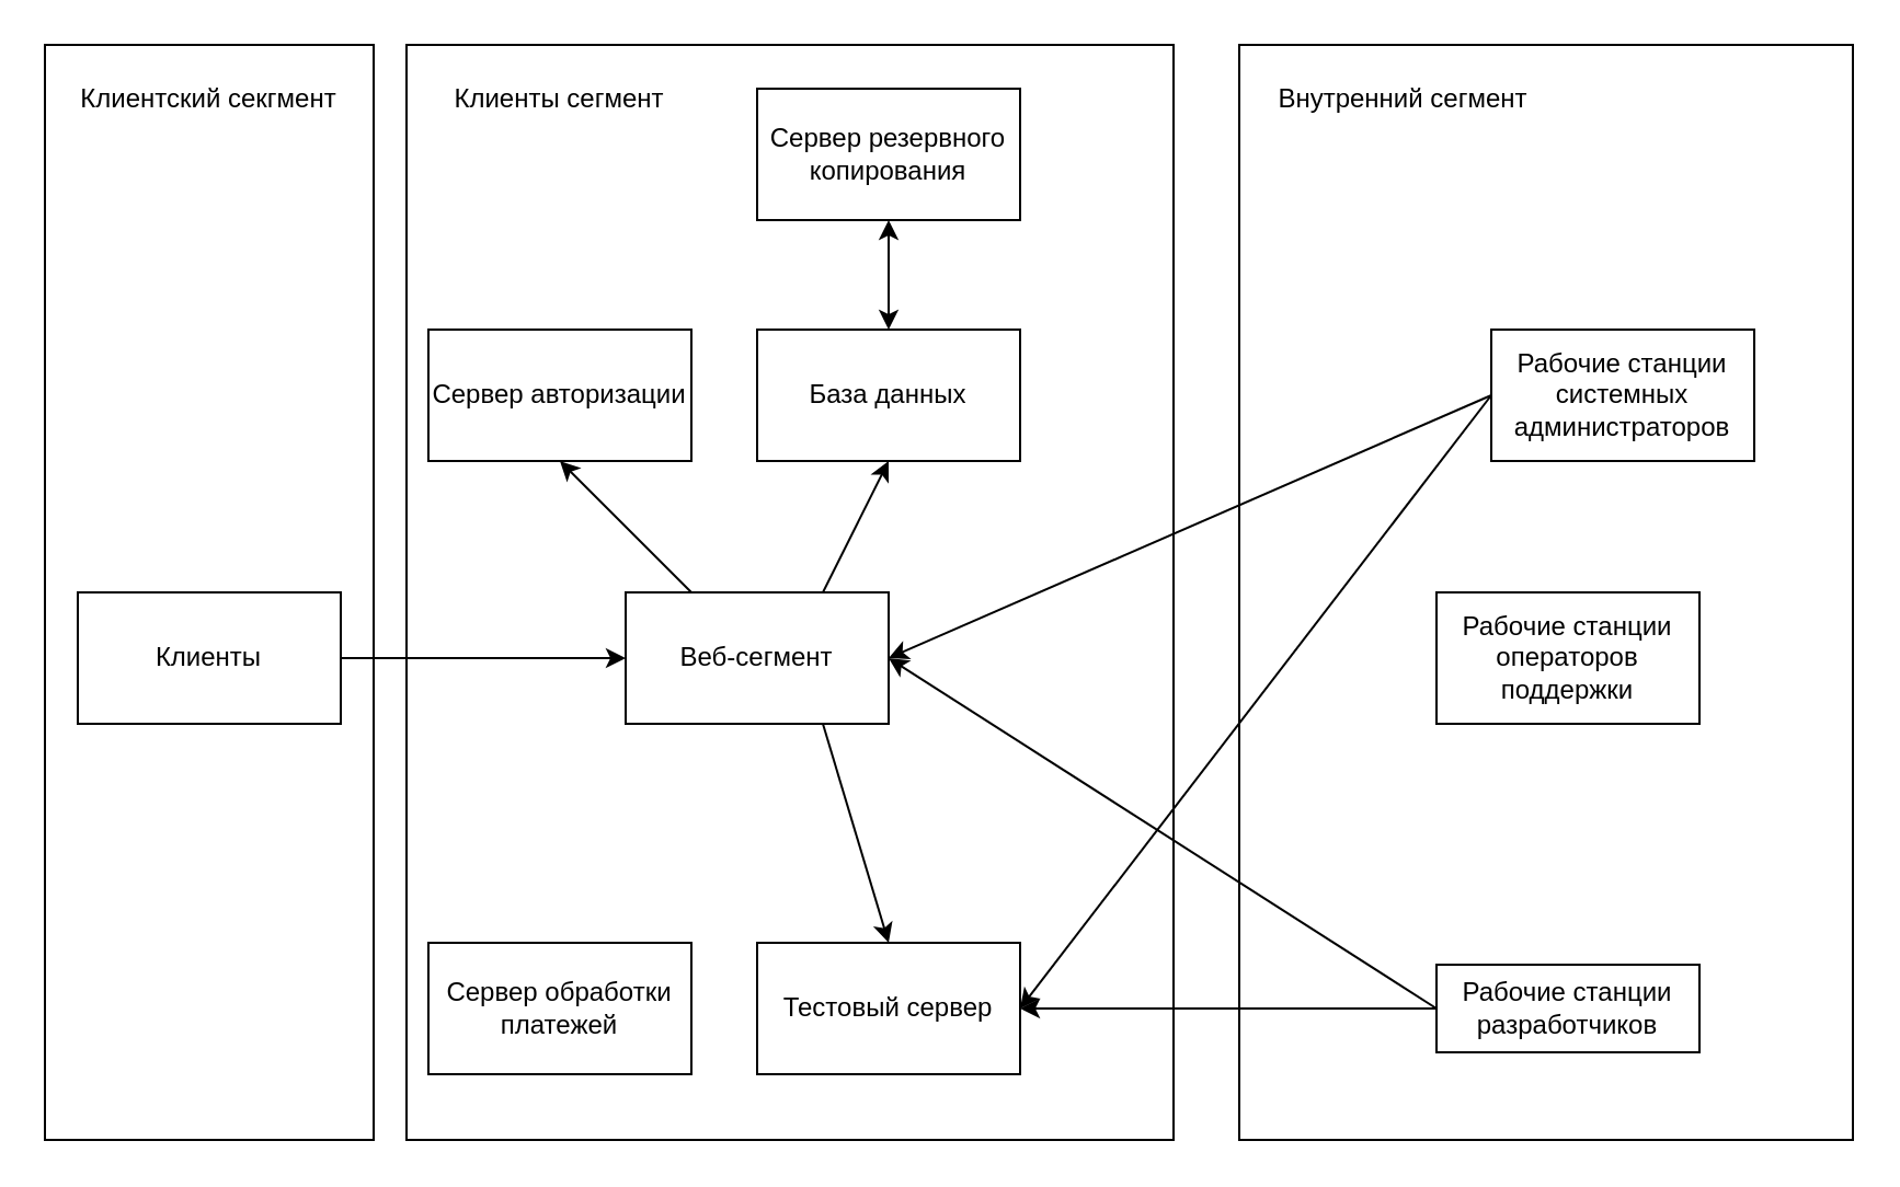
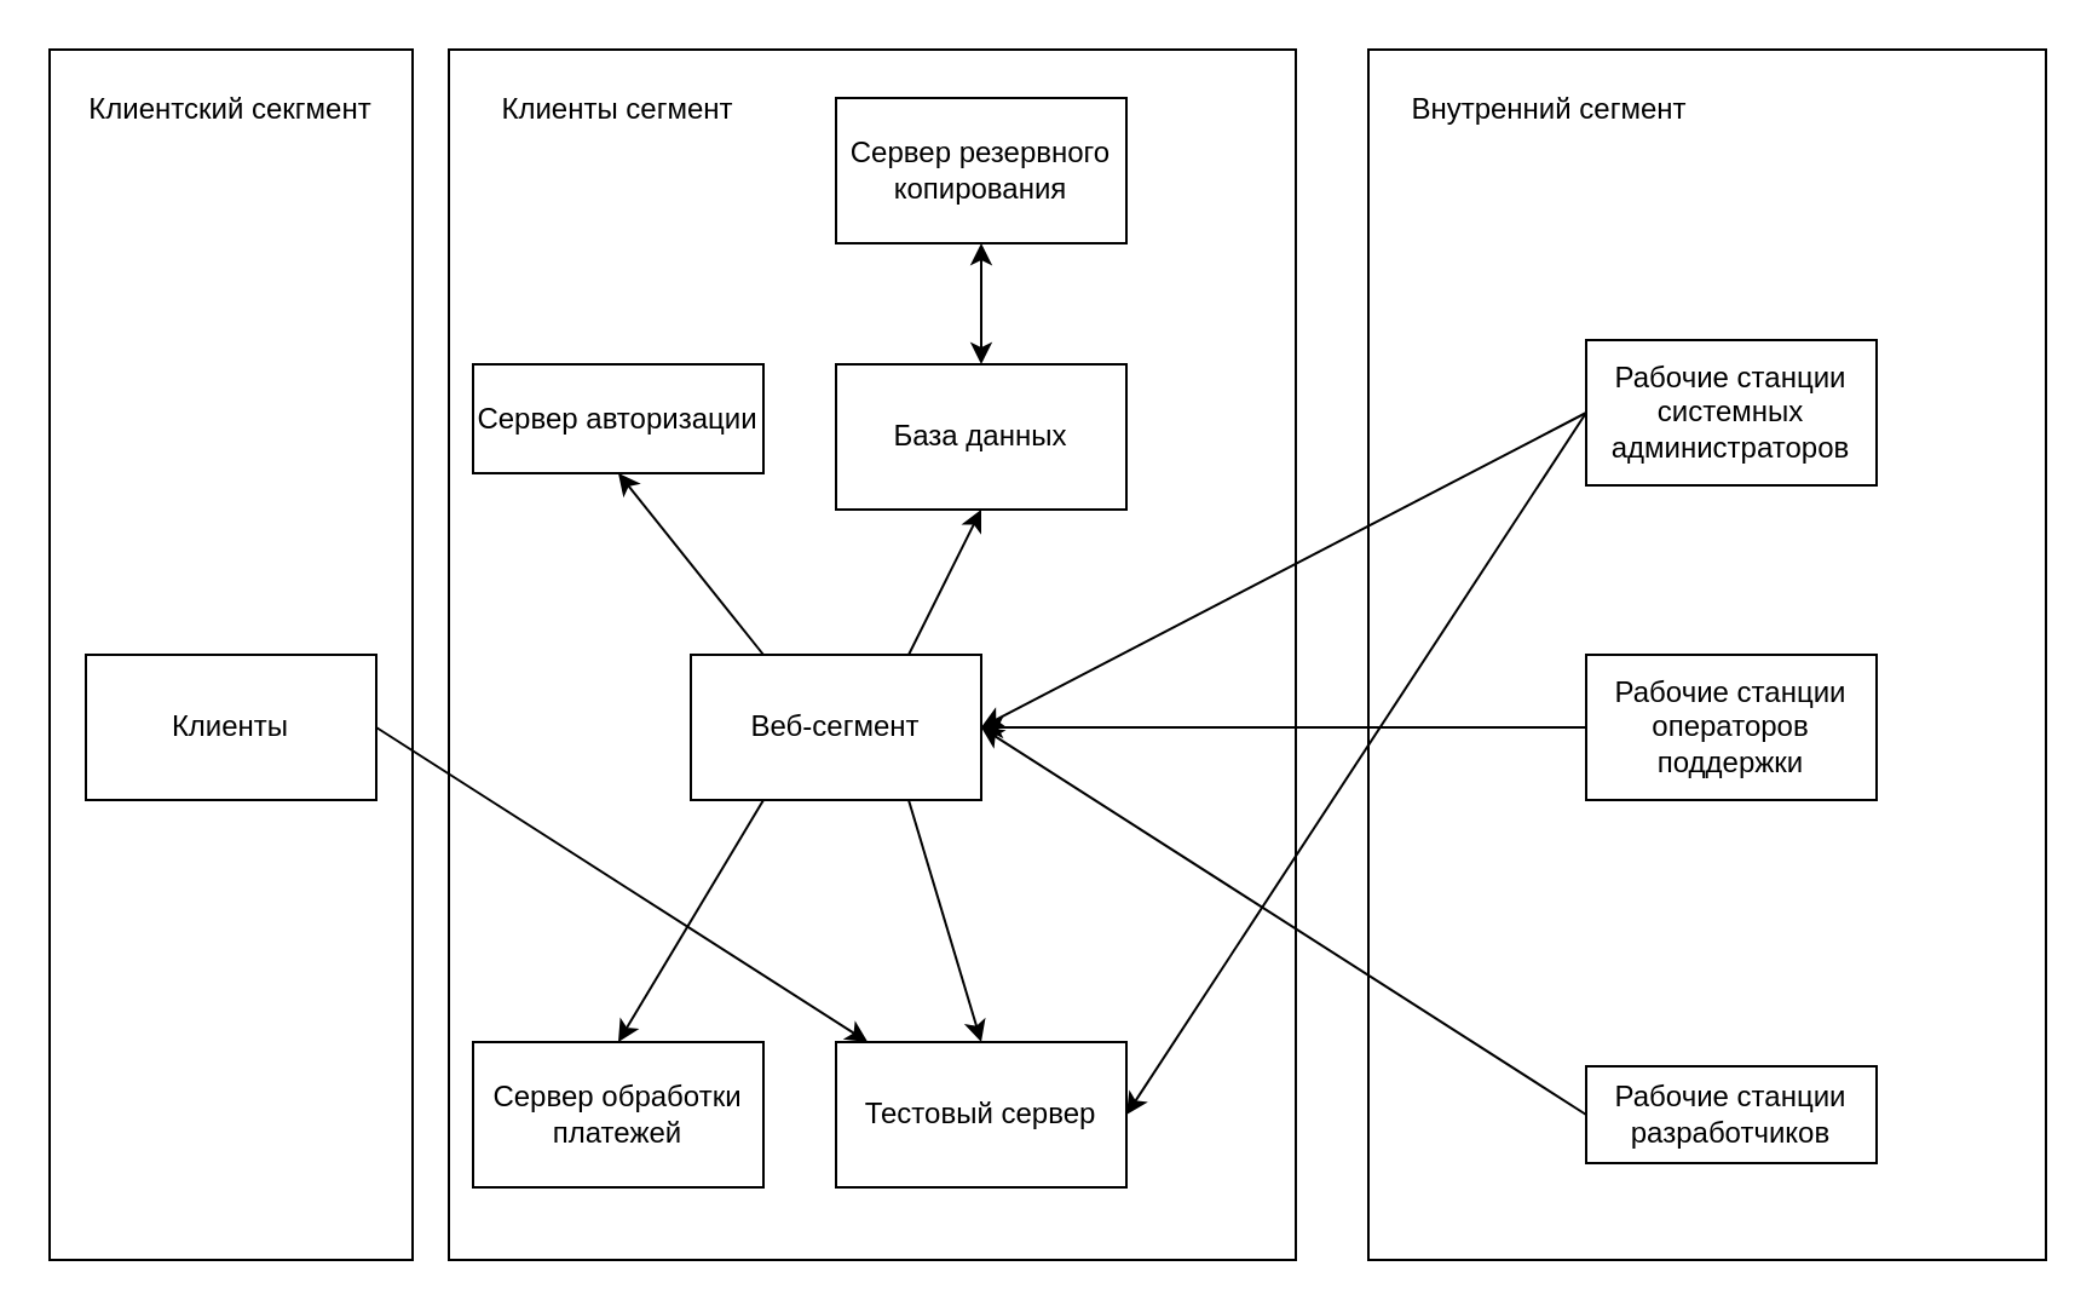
  <mxCell id="0" />
  <mxCell id="1" parent="0" />
  <mxCell id="2" value="" style="rounded=0;whiteSpace=wrap;html=1;" vertex="1" parent="1"><mxGeometry x="565" y="20" width="280" height="500" as="geometry" /></mxCell>
  <mxCell id="3" value="" style="rounded=0;whiteSpace=wrap;html=1;" vertex="1" parent="1"><mxGeometry x="185" y="20" width="350" height="500" as="geometry" /></mxCell>
  <mxCell id="4" value="" style="rounded=0;whiteSpace=wrap;html=1;" vertex="1" parent="1"><mxGeometry x="20" y="20" width="150" height="500" as="geometry" /></mxCell>
  <mxCell id="5" value="Клиенты" style="rounded=0;whiteSpace=wrap;html=1;" vertex="1" parent="1"><mxGeometry x="35" y="270" width="120" height="60" as="geometry" /></mxCell>
  <mxCell id="6" value="Веб-сегмент" style="rounded=0;whiteSpace=wrap;html=1;" vertex="1" parent="1"><mxGeometry x="285" y="270" width="120" height="60" as="geometry" /></mxCell>
- <mxCell id="7" value="Сервер авторизации" style="rounded=0;whiteSpace=wrap;html=1;" vertex="1" parent="1"><mxGeometry x="195" y="150" width="120" height="60" as="geometry" /></mxCell>
+ <mxCell id="7" value="Сервер авторизации" style="rounded=0;whiteSpace=wrap;html=1;" vertex="1" parent="1"><mxGeometry x="195" y="150" width="120" height="45" as="geometry" /></mxCell>
  <mxCell id="8" value="Сервер обработки платежей" style="rounded=0;whiteSpace=wrap;html=1;" vertex="1" parent="1"><mxGeometry x="195" y="430" width="120" height="60" as="geometry" /></mxCell>
  <mxCell id="9" value="База данных" style="rounded=0;whiteSpace=wrap;html=1;" vertex="1" parent="1"><mxGeometry x="345" y="150" width="120" height="60" as="geometry" /></mxCell>
  <mxCell id="10" value="Сервер резервного копирования" style="rounded=0;whiteSpace=wrap;html=1;" vertex="1" parent="1"><mxGeometry x="345" y="40" width="120" height="60" as="geometry" /></mxCell>
  <mxCell id="11" value="Рабочие станции операторов поддержки" style="rounded=0;whiteSpace=wrap;html=1;" vertex="1" parent="1"><mxGeometry x="655" y="270" width="120" height="60" as="geometry" /></mxCell>
  <mxCell id="12" value="Рабочие станции разработчиков" style="rounded=0;whiteSpace=wrap;html=1;" vertex="1" parent="1"><mxGeometry x="655" y="440" width="120" height="40" as="geometry" /></mxCell>
- <mxCell id="13" value="Рабочие станции системных администраторов" style="rounded=0;whiteSpace=wrap;html=1;" vertex="1" parent="1"><mxGeometry x="680" y="150" width="120" height="60" as="geometry" /></mxCell>
- <mxCell id="14" value="" style="endArrow=classic;html=1;rounded=0;exitX=1;exitY=0.5;exitDx=0;exitDy=0;entryX=0;entryY=0.5;entryDx=0;entryDy=0;" edge="1" parent="1" source="5" target="6"><mxGeometry width="50" height="50" relative="1" as="geometry"><mxPoint x="325" y="260" as="sourcePoint" /><mxPoint x="375" y="210" as="targetPoint" /></mxGeometry></mxCell>
+ <mxCell id="13" value="Рабочие станции системных администраторов" style="rounded=0;whiteSpace=wrap;html=1;" vertex="1" parent="1"><mxGeometry x="655" y="140" width="120" height="60" as="geometry" /></mxCell>
+ <mxCell id="14" value="" style="endArrow=classic;html=1;rounded=0;exitX=1;exitY=0.5;exitDx=0;exitDy=0;" edge="1" parent="1" source="5" target="19"><mxGeometry width="50" height="50" relative="1" as="geometry"><mxPoint x="325" y="260" as="sourcePoint" /><mxPoint x="375" y="210" as="targetPoint" /></mxGeometry></mxCell>
  <mxCell id="15" value="" style="endArrow=classic;html=1;rounded=0;exitX=0.25;exitY=0;exitDx=0;exitDy=0;entryX=0.5;entryY=1;entryDx=0;entryDy=0;" edge="1" parent="1" source="6" target="7"><mxGeometry width="50" height="50" relative="1" as="geometry"><mxPoint x="315" y="260" as="sourcePoint" /><mxPoint x="365" y="210" as="targetPoint" /></mxGeometry></mxCell>
  <mxCell id="16" value="" style="endArrow=classic;html=1;rounded=0;exitX=0.75;exitY=0;exitDx=0;exitDy=0;entryX=0.5;entryY=1;entryDx=0;entryDy=0;" edge="1" parent="1" source="6" target="9"><mxGeometry width="50" height="50" relative="1" as="geometry"><mxPoint x="435" y="260" as="sourcePoint" /><mxPoint x="485" y="210" as="targetPoint" /></mxGeometry></mxCell>
+ <mxCell id="17" value="" style="endArrow=classic;html=1;rounded=0;entryX=0.5;entryY=0;entryDx=0;entryDy=0;exitX=0.25;exitY=1;exitDx=0;exitDy=0;" edge="1" parent="1" source="6" target="8"><mxGeometry width="50" height="50" relative="1" as="geometry"><mxPoint x="385" y="370" as="sourcePoint" /><mxPoint x="335" y="350" as="targetPoint" /></mxGeometry></mxCell>
  <mxCell id="18" value="" style="endArrow=classic;startArrow=classic;html=1;rounded=0;exitX=0.5;exitY=0;exitDx=0;exitDy=0;entryX=0.5;entryY=1;entryDx=0;entryDy=0;" edge="1" parent="1" source="9" target="10"><mxGeometry width="50" height="50" relative="1" as="geometry"><mxPoint x="545" y="350" as="sourcePoint" /><mxPoint x="615.711" y="300" as="targetPoint" /></mxGeometry></mxCell>
  <mxCell id="19" value="Тестовый сервер" style="rounded=0;whiteSpace=wrap;html=1;" vertex="1" parent="1"><mxGeometry x="345" y="430" width="120" height="60" as="geometry" /></mxCell>
  <mxCell id="20" value="" style="endArrow=classic;html=1;rounded=0;entryX=0.5;entryY=0;entryDx=0;entryDy=0;" edge="1" parent="1" target="19"><mxGeometry width="50" height="50" relative="1" as="geometry"><mxPoint x="375" y="330" as="sourcePoint" /><mxPoint x="325" y="350" as="targetPoint" /></mxGeometry></mxCell>
- <mxCell id="22" value="" style="endArrow=classic;html=1;rounded=0;exitX=0;exitY=0.5;exitDx=0;exitDy=0;entryX=1;entryY=0.5;entryDx=0;entryDy=0;" edge="1" parent="1" source="12" target="19"><mxGeometry width="50" height="50" relative="1" as="geometry"><mxPoint x="165" y="520" as="sourcePoint" /><mxPoint x="215" y="470" as="targetPoint" /></mxGeometry></mxCell>
+ <mxCell id="21" value="" style="endArrow=classic;html=1;rounded=0;exitX=0;exitY=0.5;exitDx=0;exitDy=0;entryX=1;entryY=0.5;entryDx=0;entryDy=0;" edge="1" parent="1" source="11" target="6"><mxGeometry width="50" height="50" relative="1" as="geometry"><mxPoint x="225" y="540" as="sourcePoint" /><mxPoint x="275" y="490" as="targetPoint" /></mxGeometry></mxCell>
  <mxCell id="23" value="" style="endArrow=classic;html=1;rounded=0;exitX=0;exitY=0.5;exitDx=0;exitDy=0;entryX=1;entryY=0.5;entryDx=0;entryDy=0;" edge="1" parent="1" source="12" target="6"><mxGeometry width="50" height="50" relative="1" as="geometry"><mxPoint x="565" y="410" as="sourcePoint" /><mxPoint x="615" y="360" as="targetPoint" /></mxGeometry></mxCell>
  <mxCell id="24" value="" style="endArrow=classic;html=1;rounded=0;exitX=0;exitY=0.5;exitDx=0;exitDy=0;entryX=1;entryY=0.5;entryDx=0;entryDy=0;" edge="1" parent="1" source="13" target="6"><mxGeometry width="50" height="50" relative="1" as="geometry"><mxPoint x="565" y="400" as="sourcePoint" /><mxPoint x="615" y="350" as="targetPoint" /></mxGeometry></mxCell>
  <mxCell id="25" value="" style="endArrow=classic;html=1;rounded=0;exitX=0;exitY=0.5;exitDx=0;exitDy=0;entryX=1;entryY=0.5;entryDx=0;entryDy=0;" edge="1" parent="1" source="13" target="19"><mxGeometry width="50" height="50" relative="1" as="geometry"><mxPoint x="615" y="420" as="sourcePoint" /><mxPoint x="665" y="370" as="targetPoint" /></mxGeometry></mxCell>
  <mxCell id="26" value="Клиентский секгмент" style="text;html=1;align=center;verticalAlign=middle;whiteSpace=wrap;rounded=0;" vertex="1" parent="1"><mxGeometry x="30" y="30" width="130" height="30" as="geometry" /></mxCell>
  <mxCell id="27" value="Клиенты сегмент" style="text;html=1;align=center;verticalAlign=middle;whiteSpace=wrap;rounded=0;" vertex="1" parent="1"><mxGeometry x="190" y="30" width="130" height="30" as="geometry" /></mxCell>
  <mxCell id="28" value="Внутренний сегмент" style="text;html=1;align=center;verticalAlign=middle;whiteSpace=wrap;rounded=0;" vertex="1" parent="1"><mxGeometry x="575" y="30" width="130" height="30" as="geometry" /></mxCell>
